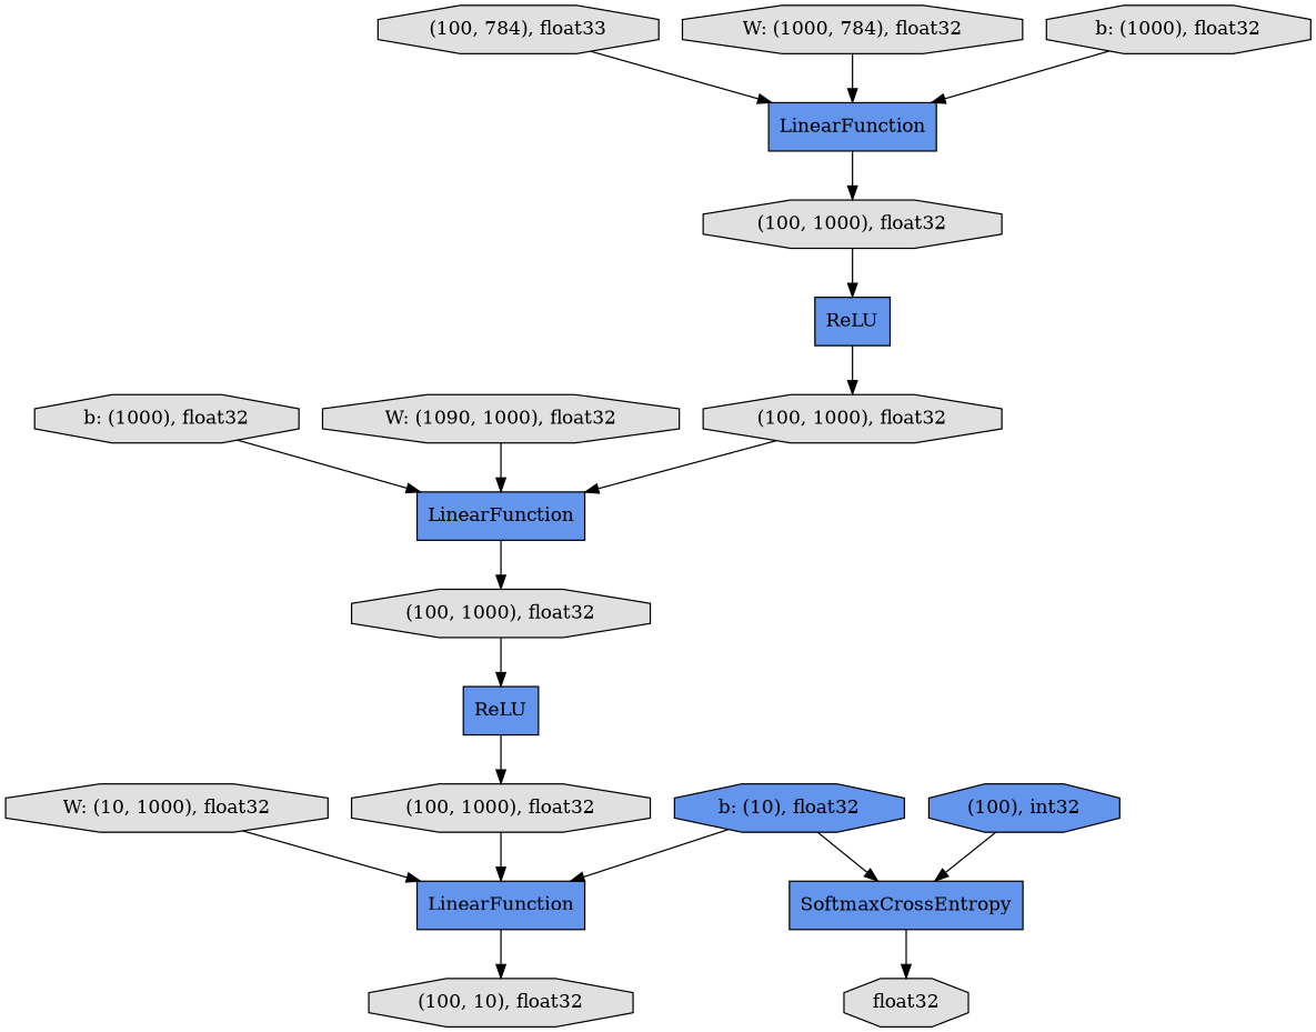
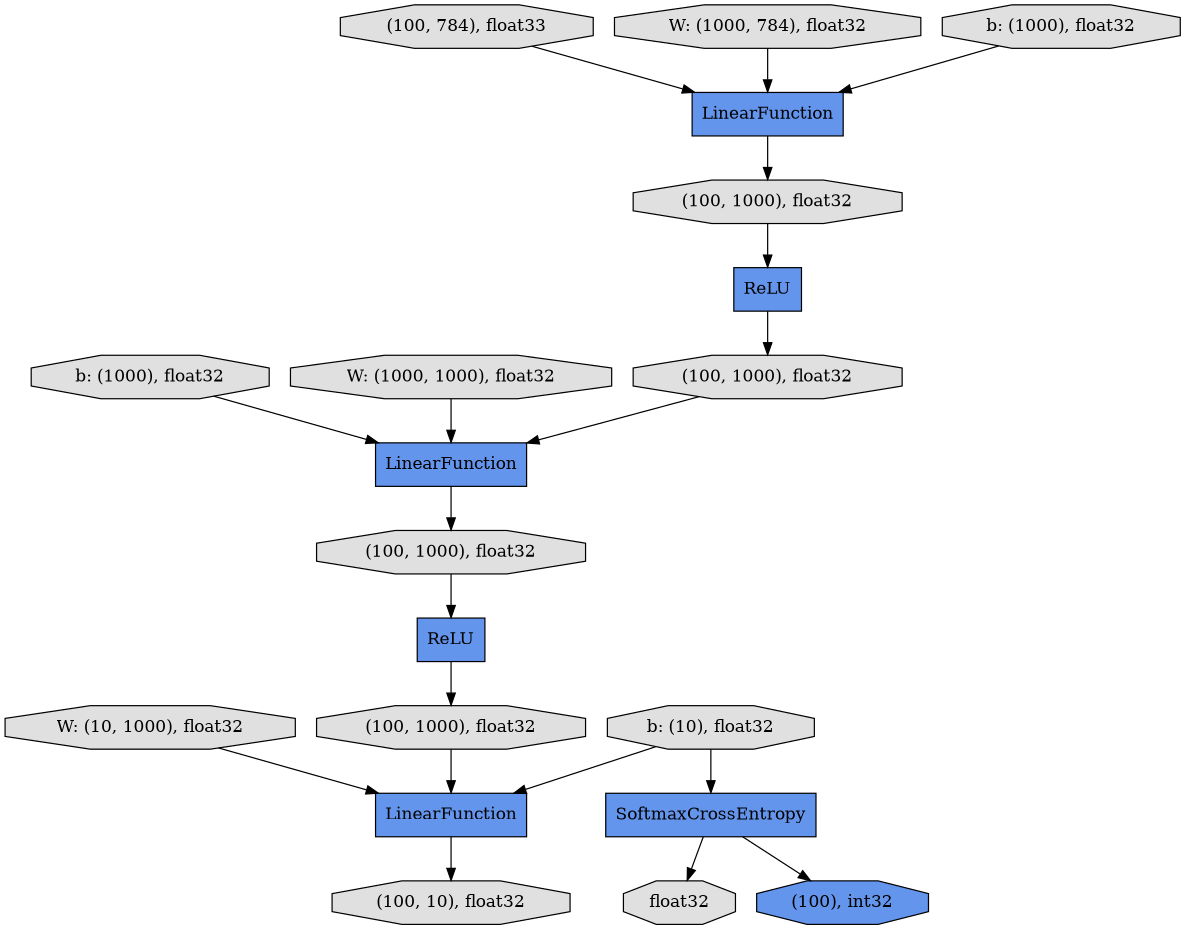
  digraph {
    rankdir=TB
    node [fillcolor="#E0E0E0" shape=octagon style=filled]
    n1 [label="(100, 1000), float32"]
    n2 [fillcolor="#6495ED" label=LinearFunction shape=record]
    n3 [label="(100, 1000), float32"]
    n4 [label=float32]
    n5 [fillcolor="#6495ED" label="(100), int32"]
    n6 [fillcolor="#6495ED" label=SoftmaxCrossEntropy shape=record]
    n7 [label="(100, 1000), float32"]
    n8 [fillcolor="#6495ED" label=LinearFunction shape=record]
    n9 [label="(100, 10), float32"]
    n10 [label="W: (10, 1000), float32"]
    n11 [label="(100, 1000), float32"]
    n12 [fillcolor="#6495ED" label=ReLU shape=record]
    n13 [fillcolor="#6495ED" label=LinearFunction shape=record]
    n14 [fillcolor="#6495ED" label=ReLU shape=record]
    n15 [label="b: (1000), float32"]
    n16 [label="(100, 784), float33"]
    n17 [label="W: (1000, 784), float32"]
-   n18 [fillcolor="#6495ED" label="b: (10), float32"]
+   n18 [label="b: (10), float32"]
    n19 [label="b: (1000), float32"]
-   n20 [label="W: (1090, 1000), float32"]
+   n20 [label="W: (1000, 1000), float32"]
    n1 -> n2
    n2 -> n3
    n3 -> n14
-   n5 -> n6
+   n6 -> n5
    n6 -> n4
    n7 -> n8
    n8 -> n9
    n10 -> n8
    n11 -> n12
    n12 -> n1
    n13 -> n11
    n14 -> n7
    n15 -> n2
    n16 -> n13
    n17 -> n13
    n18 -> n6
    n18 -> n8
    n19 -> n13
    n20 -> n2
  }
